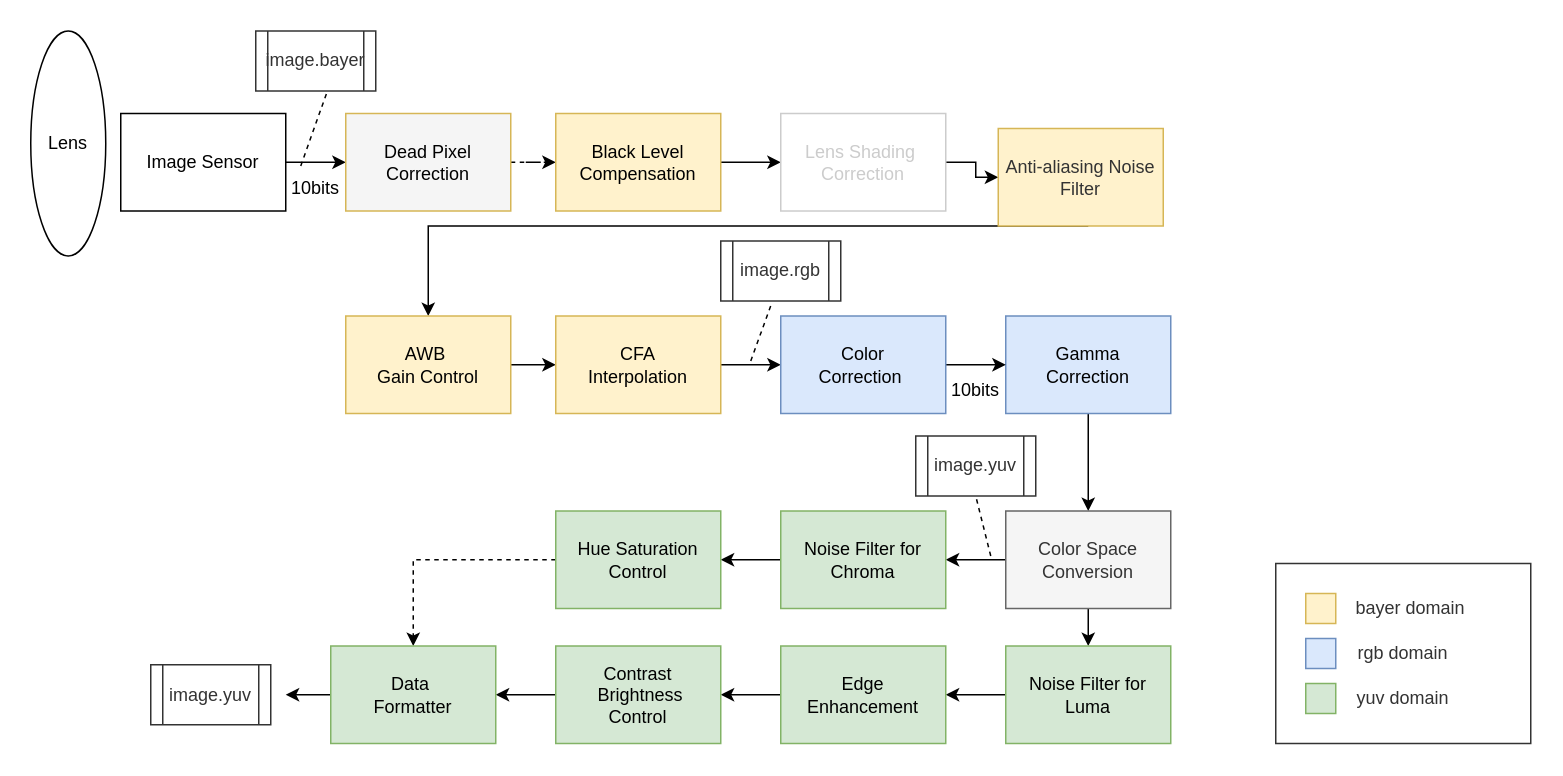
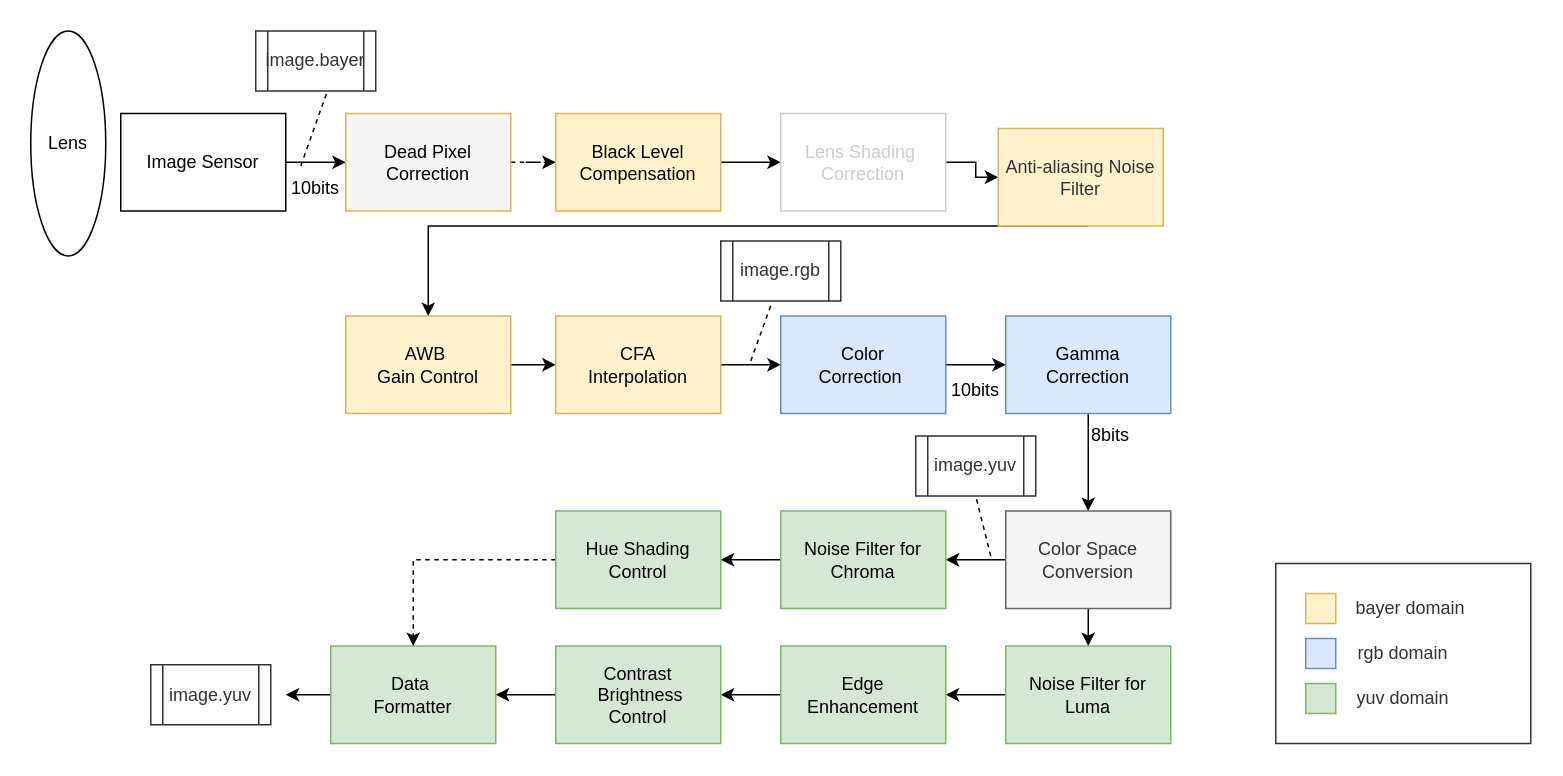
  <mxCell id="0" />
  <mxCell id="1" parent="0" />
  <mxCell id="2" value="Lens" style="ellipse;whiteSpace=wrap;html=1;" parent="1" vertex="1"><mxGeometry x="20" y="20" width="50" height="150" as="geometry" /></mxCell>
  <mxCell id="3" style="edgeStyle=orthogonalEdgeStyle;rounded=0;orthogonalLoop=1;jettySize=auto;html=1;exitX=1;exitY=0.5;exitDx=0;exitDy=0;entryX=0;entryY=0.5;entryDx=0;entryDy=0;" parent="1" source="4" target="6" edge="1"><mxGeometry relative="1" as="geometry" /></mxCell>
  <mxCell id="4" value="Image Sensor" style="rounded=0;whiteSpace=wrap;html=1;" parent="1" vertex="1"><mxGeometry x="80" y="75" width="110" height="65" as="geometry" /></mxCell>
  <mxCell id="5" style="edgeStyle=orthogonalEdgeStyle;rounded=0;orthogonalLoop=1;jettySize=auto;html=1;exitX=1;exitY=0.5;exitDx=0;exitDy=0;dashed=1;" parent="1" source="6" target="8" edge="1"><mxGeometry relative="1" as="geometry" /></mxCell>
  <mxCell id="6" value="Dead Pixel Correction" style="rounded=0;whiteSpace=wrap;html=1;fillColor=#f5f5f5;strokeColor=#d6b656;" parent="1" vertex="1"><mxGeometry x="230" y="75" width="110" height="65" as="geometry" /></mxCell>
  <mxCell id="7" style="edgeStyle=orthogonalEdgeStyle;rounded=0;orthogonalLoop=1;jettySize=auto;html=1;exitX=1;exitY=0.5;exitDx=0;exitDy=0;entryX=0;entryY=0.5;entryDx=0;entryDy=0;" parent="1" source="8" target="10" edge="1"><mxGeometry relative="1" as="geometry" /></mxCell>
  <mxCell id="8" value="Black Level Compensation" style="rounded=0;whiteSpace=wrap;html=1;fillColor=#fff2cc;strokeColor=#d6b656;" parent="1" vertex="1"><mxGeometry x="370" y="75" width="110" height="65" as="geometry" /></mxCell>
  <mxCell id="9" style="edgeStyle=orthogonalEdgeStyle;rounded=0;orthogonalLoop=1;jettySize=auto;html=1;" parent="1" source="10" target="12" edge="1"><mxGeometry relative="1" as="geometry" /></mxCell>
  <mxCell id="10" value="&lt;font color=&quot;#cccccc&quot;&gt;Lens Shading&amp;nbsp;&lt;br&gt;Correction&lt;/font&gt;" style="rounded=0;whiteSpace=wrap;html=1;strokeColor=#CCCCCC;" parent="1" vertex="1"><mxGeometry x="520" y="75" width="110" height="65" as="geometry" /></mxCell>
  <mxCell id="11" style="edgeStyle=orthogonalEdgeStyle;rounded=0;orthogonalLoop=1;jettySize=auto;html=1;exitX=0.5;exitY=1;exitDx=0;exitDy=0;entryX=0.5;entryY=0;entryDx=0;entryDy=0;" parent="1" source="12" target="14" edge="1"><mxGeometry relative="1" as="geometry"><Array as="points"><mxPoint x="725" y="150" /><mxPoint x="285" y="150" /></Array></mxGeometry></mxCell>
  <mxCell id="12" value="&lt;font color=&quot;#333333&quot;&gt;Anti-aliasing Noise Filter&lt;/font&gt;" style="rounded=0;whiteSpace=wrap;html=1;strokeColor=#d6b656;fillColor=#fff2cc;" parent="1" vertex="1"><mxGeometry x="665" y="85" width="110" height="65" as="geometry" /></mxCell>
  <mxCell id="13" style="edgeStyle=orthogonalEdgeStyle;rounded=0;orthogonalLoop=1;jettySize=auto;html=1;entryX=0;entryY=0.5;entryDx=0;entryDy=0;" parent="1" source="14" target="16" edge="1"><mxGeometry relative="1" as="geometry" /></mxCell>
  <mxCell id="14" value="AWB&amp;nbsp;&lt;br&gt;Gain Control" style="rounded=0;whiteSpace=wrap;html=1;fillColor=#fff2cc;strokeColor=#d6b656;" parent="1" vertex="1"><mxGeometry x="230" y="210" width="110" height="65" as="geometry" /></mxCell>
  <mxCell id="15" style="edgeStyle=orthogonalEdgeStyle;rounded=0;orthogonalLoop=1;jettySize=auto;html=1;exitX=1;exitY=0.5;exitDx=0;exitDy=0;entryX=0;entryY=0.5;entryDx=0;entryDy=0;" parent="1" source="16" target="20" edge="1"><mxGeometry relative="1" as="geometry" /></mxCell>
  <mxCell id="16" value="CFA &lt;br&gt;Interpolation" style="rounded=0;whiteSpace=wrap;html=1;fillColor=#fff2cc;strokeColor=#d6b656;" parent="1" vertex="1"><mxGeometry x="370" y="210" width="110" height="65" as="geometry" /></mxCell>
  <mxCell id="17" style="edgeStyle=orthogonalEdgeStyle;rounded=0;orthogonalLoop=1;jettySize=auto;html=1;exitX=0.5;exitY=1;exitDx=0;exitDy=0;entryX=0.5;entryY=0;entryDx=0;entryDy=0;" parent="1" source="18" target="23" edge="1"><mxGeometry relative="1" as="geometry" /></mxCell>
  <mxCell id="18" value="Gamma &lt;br&gt;Correction" style="rounded=0;whiteSpace=wrap;html=1;fillColor=#dae8fc;strokeColor=#6c8ebf;" parent="1" vertex="1"><mxGeometry x="670" y="210" width="110" height="65" as="geometry" /></mxCell>
  <mxCell id="19" style="edgeStyle=orthogonalEdgeStyle;rounded=0;orthogonalLoop=1;jettySize=auto;html=1;entryX=0;entryY=0.5;entryDx=0;entryDy=0;" parent="1" source="20" target="18" edge="1"><mxGeometry relative="1" as="geometry" /></mxCell>
  <mxCell id="20" value="Color &lt;br&gt;Correction&amp;nbsp;" style="rounded=0;whiteSpace=wrap;html=1;fillColor=#dae8fc;strokeColor=#6c8ebf;" parent="1" vertex="1"><mxGeometry x="520" y="210" width="110" height="65" as="geometry" /></mxCell>
  <mxCell id="21" style="edgeStyle=orthogonalEdgeStyle;rounded=0;orthogonalLoop=1;jettySize=auto;html=1;entryX=1;entryY=0.5;entryDx=0;entryDy=0;" parent="1" source="23" target="26" edge="1"><mxGeometry relative="1" as="geometry" /></mxCell>
  <mxCell id="22" style="edgeStyle=orthogonalEdgeStyle;rounded=0;orthogonalLoop=1;jettySize=auto;html=1;exitX=0.5;exitY=1;exitDx=0;exitDy=0;entryX=0.5;entryY=0;entryDx=0;entryDy=0;" parent="1" source="23" target="30" edge="1"><mxGeometry relative="1" as="geometry" /></mxCell>
  <mxCell id="23" value="Color Space Conversion" style="rounded=0;whiteSpace=wrap;html=1;fillColor=#f5f5f5;strokeColor=#666666;fontColor=#333333;" parent="1" vertex="1"><mxGeometry x="670" y="340" width="110" height="65" as="geometry" /></mxCell>
  <mxCell id="24" style="edgeStyle=orthogonalEdgeStyle;rounded=0;orthogonalLoop=1;jettySize=auto;html=1;exitX=0.5;exitY=1;exitDx=0;exitDy=0;" parent="1" source="8" target="8" edge="1"><mxGeometry relative="1" as="geometry" /></mxCell>
  <mxCell id="25" value="" style="edgeStyle=orthogonalEdgeStyle;rounded=0;orthogonalLoop=1;jettySize=auto;html=1;" parent="1" source="26" target="28" edge="1"><mxGeometry relative="1" as="geometry" /></mxCell>
  <mxCell id="26" value="Noise Filter for Chroma" style="rounded=0;whiteSpace=wrap;html=1;fillColor=#d5e8d4;strokeColor=#82b366;" parent="1" vertex="1"><mxGeometry x="520" y="340" width="110" height="65" as="geometry" /></mxCell>
  <mxCell id="27" style="edgeStyle=orthogonalEdgeStyle;rounded=0;orthogonalLoop=1;jettySize=auto;html=1;entryX=0.5;entryY=0;entryDx=0;entryDy=0;dashed=1;" parent="1" source="28" target="36" edge="1"><mxGeometry relative="1" as="geometry" /></mxCell>
- <mxCell id="28" value="Hue Saturation Control" style="rounded=0;whiteSpace=wrap;html=1;fillColor=#d5e8d4;strokeColor=#82b366;" parent="1" vertex="1"><mxGeometry x="370" y="340" width="110" height="65" as="geometry" /></mxCell>
+ <mxCell id="28" value="Hue Shading Control" style="rounded=0;whiteSpace=wrap;html=1;fillColor=#d5e8d4;strokeColor=#82b366;" parent="1" vertex="1"><mxGeometry x="370" y="340" width="110" height="65" as="geometry" /></mxCell>
  <mxCell id="29" style="edgeStyle=orthogonalEdgeStyle;rounded=0;orthogonalLoop=1;jettySize=auto;html=1;exitX=0;exitY=0.5;exitDx=0;exitDy=0;entryX=1;entryY=0.5;entryDx=0;entryDy=0;" parent="1" source="30" target="32" edge="1"><mxGeometry relative="1" as="geometry" /></mxCell>
  <mxCell id="30" value="Noise Filter for Luma" style="rounded=0;whiteSpace=wrap;html=1;fillColor=#d5e8d4;strokeColor=#82b366;" parent="1" vertex="1"><mxGeometry x="670" y="430" width="110" height="65" as="geometry" /></mxCell>
  <mxCell id="31" style="edgeStyle=orthogonalEdgeStyle;rounded=0;orthogonalLoop=1;jettySize=auto;html=1;exitX=0;exitY=0.5;exitDx=0;exitDy=0;entryX=1;entryY=0.5;entryDx=0;entryDy=0;" parent="1" source="32" target="34" edge="1"><mxGeometry relative="1" as="geometry" /></mxCell>
  <mxCell id="32" value="Edge &lt;br&gt;Enhancement" style="rounded=0;whiteSpace=wrap;html=1;fillColor=#d5e8d4;strokeColor=#82b366;" parent="1" vertex="1"><mxGeometry x="520" y="430" width="110" height="65" as="geometry" /></mxCell>
  <mxCell id="33" style="edgeStyle=orthogonalEdgeStyle;rounded=0;orthogonalLoop=1;jettySize=auto;html=1;entryX=1;entryY=0.5;entryDx=0;entryDy=0;" parent="1" source="34" target="36" edge="1"><mxGeometry relative="1" as="geometry" /></mxCell>
  <mxCell id="34" value="Contrast&lt;br&gt;&amp;nbsp;Brightness&lt;br&gt;Control" style="rounded=0;whiteSpace=wrap;html=1;fillColor=#d5e8d4;strokeColor=#82b366;" parent="1" vertex="1"><mxGeometry x="370" y="430" width="110" height="65" as="geometry" /></mxCell>
  <mxCell id="35" style="edgeStyle=orthogonalEdgeStyle;rounded=0;orthogonalLoop=1;jettySize=auto;html=1;fontColor=#333333;" parent="1" source="36" edge="1"><mxGeometry relative="1" as="geometry"><mxPoint x="190" y="462.5" as="targetPoint" /></mxGeometry></mxCell>
  <mxCell id="36" value="Data&amp;nbsp;&lt;br&gt;Formatter" style="rounded=0;whiteSpace=wrap;html=1;fillColor=#d5e8d4;strokeColor=#82b366;" parent="1" vertex="1"><mxGeometry x="220" y="430" width="110" height="65" as="geometry" /></mxCell>
  <mxCell id="37" value="image.bayer" style="shape=process;whiteSpace=wrap;html=1;backgroundOutline=1;fontColor=#333333;strokeColor=#333333;" parent="1" vertex="1"><mxGeometry x="170" y="20" width="80" height="40" as="geometry" /></mxCell>
  <mxCell id="38" value="" style="endArrow=none;dashed=1;html=1;rounded=0;fontColor=#333333;entryX=0.6;entryY=0.983;entryDx=0;entryDy=0;entryPerimeter=0;" parent="1" target="37" edge="1"><mxGeometry width="50" height="50" relative="1" as="geometry"><mxPoint x="200" y="110" as="sourcePoint" /><mxPoint x="440" y="350" as="targetPoint" /></mxGeometry></mxCell>
  <mxCell id="39" value="image.rgb" style="shape=process;whiteSpace=wrap;html=1;backgroundOutline=1;fontColor=#333333;strokeColor=#333333;" parent="1" vertex="1"><mxGeometry x="480" y="160" width="80" height="40" as="geometry" /></mxCell>
  <mxCell id="40" value="" style="endArrow=none;dashed=1;html=1;rounded=0;fontColor=#333333;entryX=0.425;entryY=1.033;entryDx=0;entryDy=0;entryPerimeter=0;" parent="1" target="39" edge="1"><mxGeometry width="50" height="50" relative="1" as="geometry"><mxPoint x="500" y="240" as="sourcePoint" /><mxPoint x="440" y="350" as="targetPoint" /></mxGeometry></mxCell>
  <mxCell id="41" value="image.yuv" style="shape=process;whiteSpace=wrap;html=1;backgroundOutline=1;fontColor=#333333;strokeColor=#333333;" parent="1" vertex="1"><mxGeometry x="610" y="290" width="80" height="40" as="geometry" /></mxCell>
  <mxCell id="42" value="" style="endArrow=none;dashed=1;html=1;rounded=0;fontColor=#333333;entryX=0.5;entryY=1;entryDx=0;entryDy=0;" parent="1" target="41" edge="1"><mxGeometry width="50" height="50" relative="1" as="geometry"><mxPoint x="660" y="370" as="sourcePoint" /><mxPoint x="440" y="150" as="targetPoint" /></mxGeometry></mxCell>
  <mxCell id="43" value="image.yuv" style="shape=process;whiteSpace=wrap;html=1;backgroundOutline=1;fontColor=#333333;strokeColor=#333333;" parent="1" vertex="1"><mxGeometry x="100" y="442.5" width="80" height="40" as="geometry" /></mxCell>
  <mxCell id="44" value="" style="group" parent="1" vertex="1" connectable="0"><mxGeometry x="850" y="375" width="170" height="120" as="geometry" /></mxCell>
  <mxCell id="45" value="" style="rounded=0;whiteSpace=wrap;html=1;fontColor=#333333;strokeColor=#333333;" parent="44" vertex="1"><mxGeometry width="170" height="120" as="geometry" /></mxCell>
  <mxCell id="46" value="" style="rounded=0;whiteSpace=wrap;html=1;strokeColor=#d6b656;fillColor=#fff2cc;" parent="44" vertex="1"><mxGeometry x="20" y="20" width="20" height="20" as="geometry" /></mxCell>
  <mxCell id="47" value="" style="rounded=0;whiteSpace=wrap;html=1;strokeColor=#6c8ebf;fillColor=#dae8fc;" parent="44" vertex="1"><mxGeometry x="20" y="50" width="20" height="20" as="geometry" /></mxCell>
  <mxCell id="48" value="" style="rounded=0;whiteSpace=wrap;html=1;strokeColor=#82b366;fillColor=#d5e8d4;" parent="44" vertex="1"><mxGeometry x="20" y="80" width="20" height="20" as="geometry" /></mxCell>
  <mxCell id="49" value="bayer domain" style="text;html=1;strokeColor=none;fillColor=none;align=center;verticalAlign=middle;whiteSpace=wrap;rounded=0;fontColor=#333333;" parent="44" vertex="1"><mxGeometry x="40" y="15" width="100" height="30" as="geometry" /></mxCell>
  <mxCell id="50" value="rgb domain" style="text;html=1;strokeColor=none;fillColor=none;align=center;verticalAlign=middle;whiteSpace=wrap;rounded=0;fontColor=#333333;" parent="44" vertex="1"><mxGeometry x="35" y="45" width="100" height="30" as="geometry" /></mxCell>
  <mxCell id="51" value="yuv domain" style="text;html=1;strokeColor=none;fillColor=none;align=center;verticalAlign=middle;whiteSpace=wrap;rounded=0;fontColor=#333333;" parent="44" vertex="1"><mxGeometry x="35" y="75" width="100" height="30" as="geometry" /></mxCell>
+ <mxCell id="52" value="8bits" style="text;html=1;strokeColor=none;fillColor=none;align=center;verticalAlign=middle;whiteSpace=wrap;rounded=0;" vertex="1" parent="1"><mxGeometry x="710" y="275" width="60" height="30" as="geometry" /></mxCell>
  <mxCell id="53" value="10bits" style="text;html=1;strokeColor=none;fillColor=none;align=center;verticalAlign=middle;whiteSpace=wrap;rounded=0;" vertex="1" parent="1"><mxGeometry x="180" y="110" width="60" height="30" as="geometry" /></mxCell>
  <mxCell id="54" value="10bits" style="text;html=1;strokeColor=none;fillColor=none;align=center;verticalAlign=middle;whiteSpace=wrap;rounded=0;" vertex="1" parent="1"><mxGeometry x="620" y="245" width="60" height="30" as="geometry" /></mxCell>
